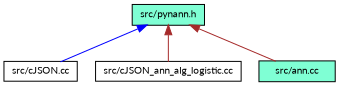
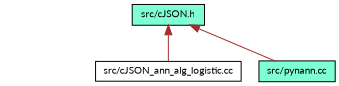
  digraph {
    fontname=Lato
    node [color=black fillcolor=aquamarine fontname=Lato fontsize=10 shape=record style=filled]
    edge [color=brown dir=back fontname=Lato fontsize=10 labelfontname=Helvetica labelfontsize=10 style=solid]
-   n1 [fontcolor=black height=0.2 label="src/pynann.h" width=0.4]
-   n2 [fillcolor=white height=0.2 label="src/cJSON.cc" width=0.4]
+   n1 [fontcolor=black height=0.2 label="src/cJSON.h" width=0.4]
    n3 [fillcolor=white height=0.2 label="src/cJSON_ann_alg_logistic.cc" width=0.4]
-   n4 [height=0.2 label="src/ann.cc" width=0.4]
-   n1 -> n2 [color=blue]
+   n4 [height=0.2 label="src/pynann.cc" width=0.4]
    n1 -> n3
    n1 -> n4
  }
